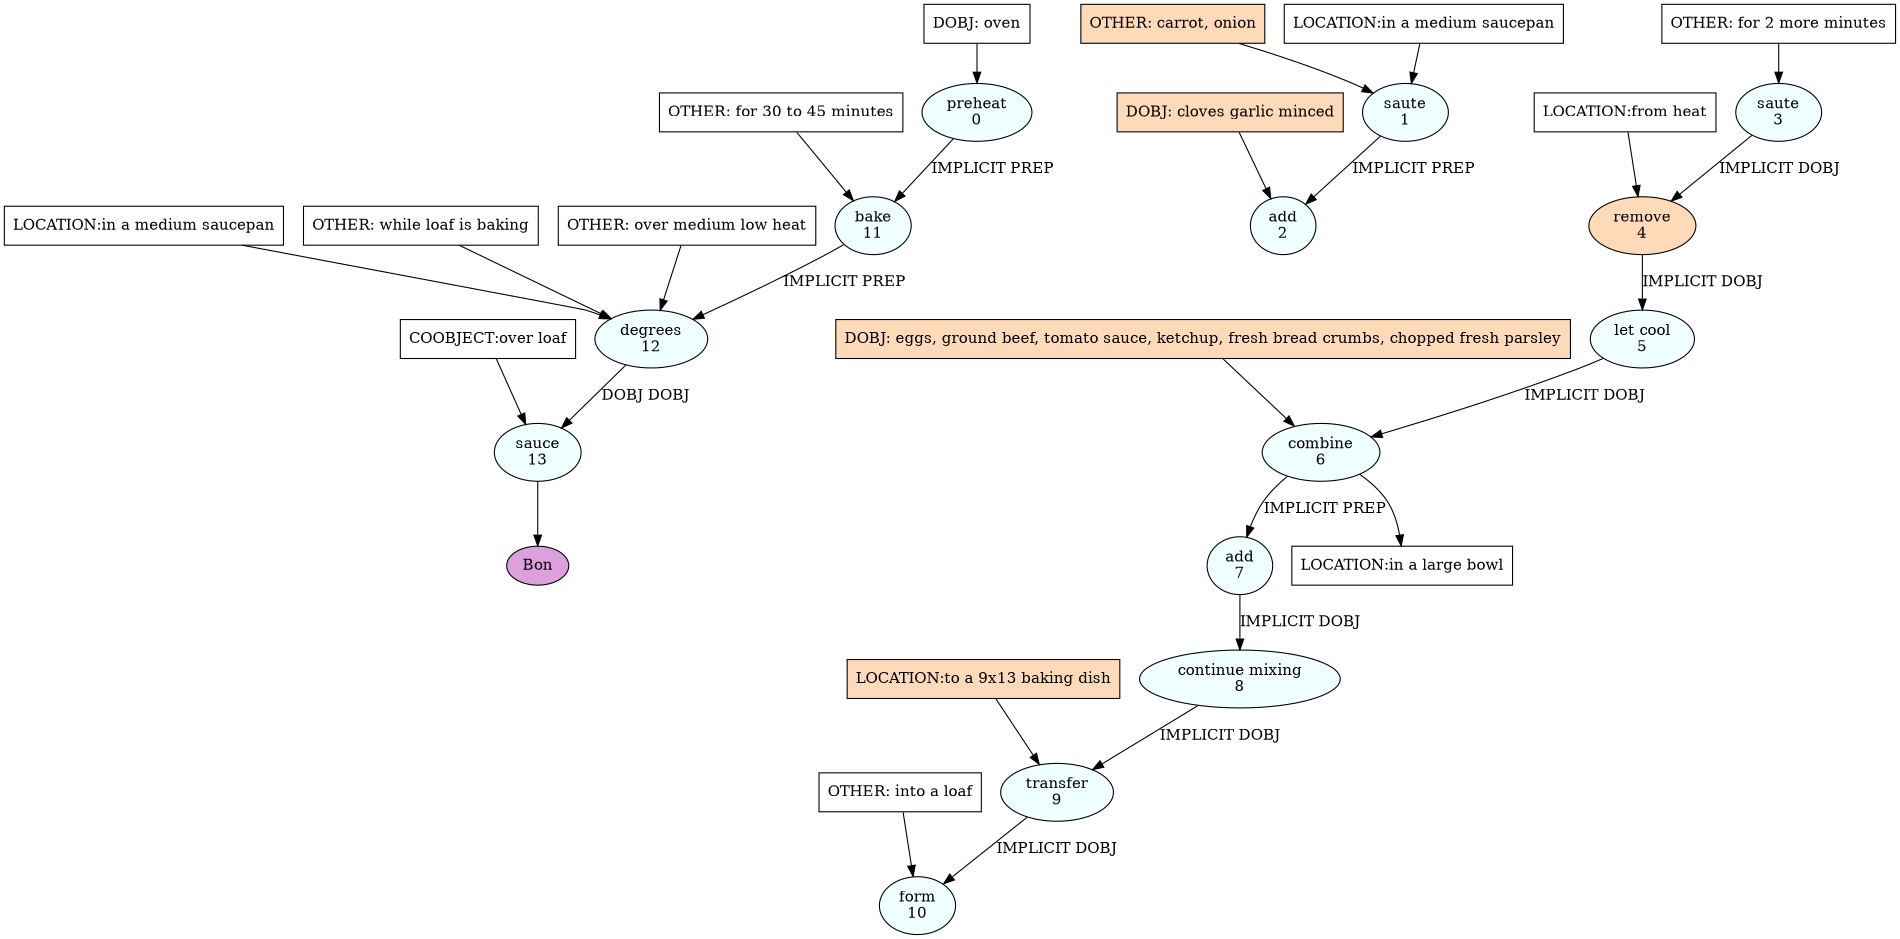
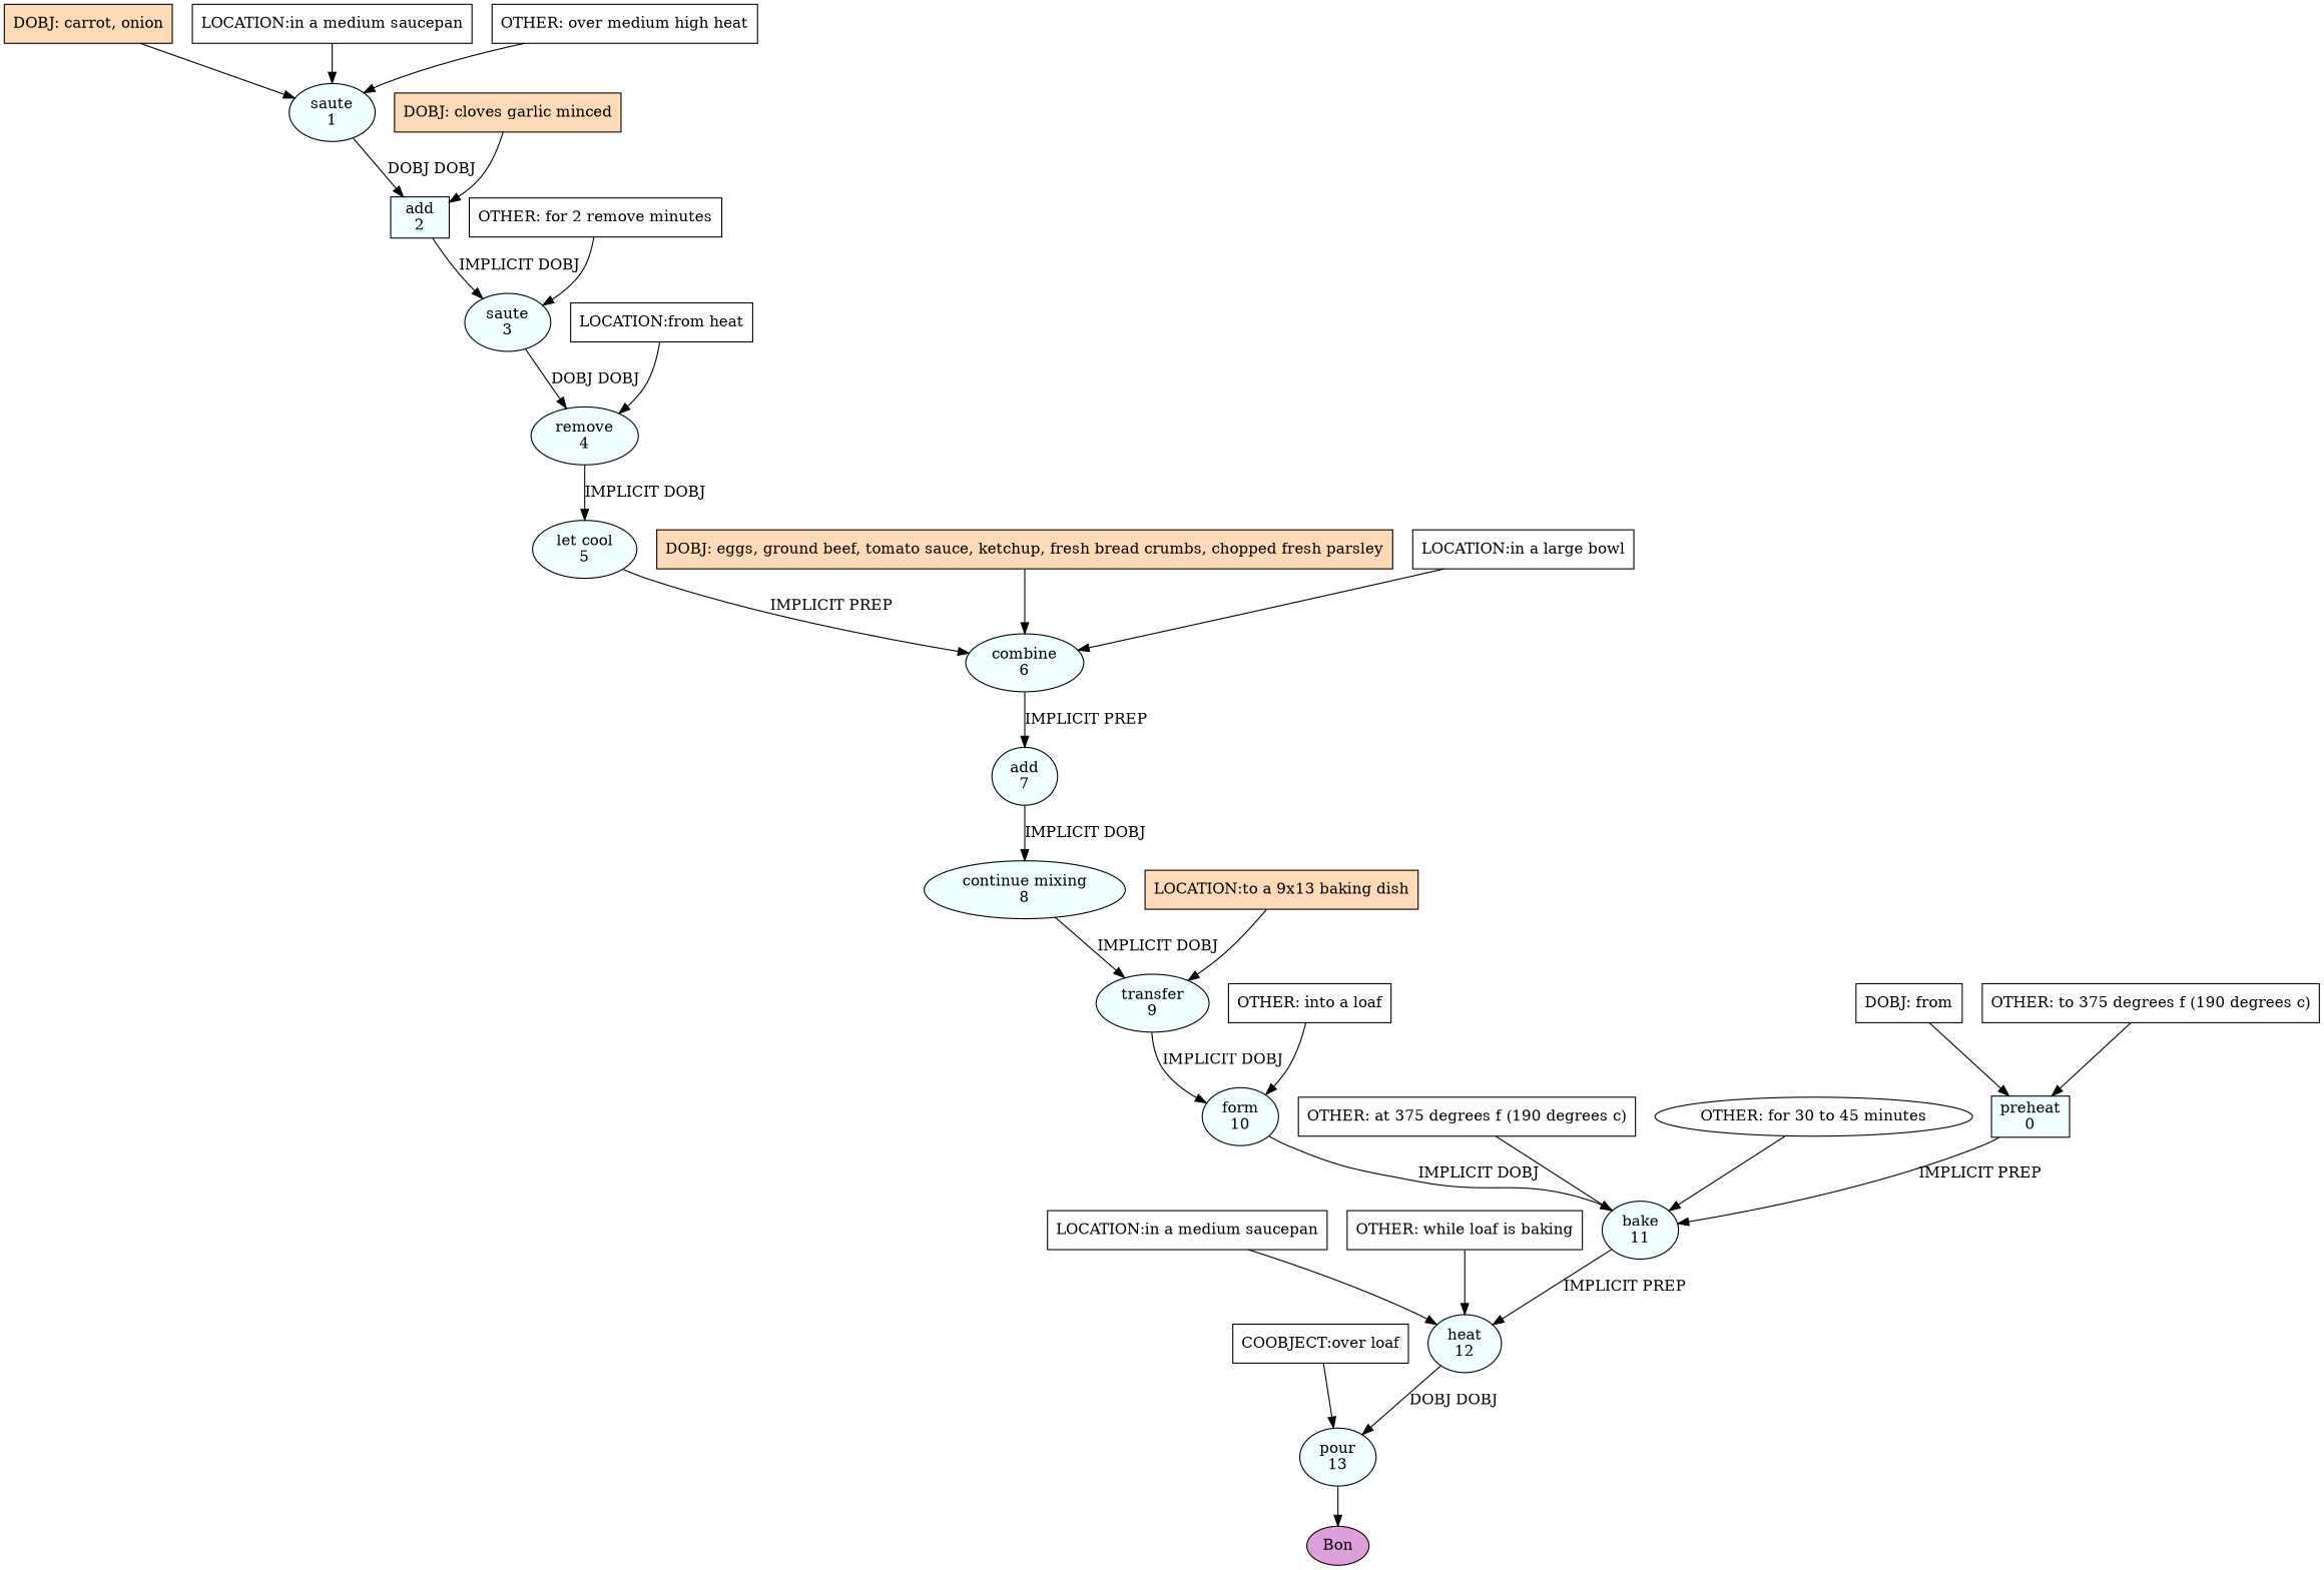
  digraph {
    node [fillcolor=azure shape=box style=filled]
-   n1 [label="preheat\n0" shape=oval]
+   n1 [label="preheat\n0"]
    n2 [label="bake\n11" shape=oval]
-   n3 [label="degrees\n12" shape=oval]
+   n3 [label="heat\n12" shape=oval]
    n4 [label="saute\n1" shape=oval]
-   n5 [label="add\n2" shape=oval]
+   n5 [label="add\n2"]
    n6 [label="saute\n3" shape=oval]
-   n7 [fillcolor=peachpuff label="remove\n4" shape=oval]
+   n7 [label="remove\n4" shape=oval]
    n8 [label="let cool\n5" shape=oval]
    n9 [label="combine\n6" shape=oval]
    n10 [label="add\n7" shape=oval]
    n11 [label="continue mixing\n8" shape=oval]
    n12 [label="transfer\n9" shape=oval]
    n13 [label="form\n10" shape=oval]
-   n14 [label="sauce\n13" shape=oval]
+   n14 [label="pour\n13" shape=oval]
    n15 [fillcolor=plum label=Bon shape=oval]
-   n16 [fillcolor=white label="DOBJ: oven"]
-   n18 [fillcolor=peachpuff label="OTHER: carrot, onion"]
+   n16 [fillcolor=white label="DOBJ: from"]
+   n17 [fillcolor=white label="OTHER: to 375 degrees f (190 degrees c)"]
+   n18 [fillcolor=peachpuff label="DOBJ: carrot, onion"]
    n19 [fillcolor=white label="LOCATION:in a medium saucepan"]
+   n20 [fillcolor=white label="OTHER: over medium high heat"]
    n21 [fillcolor=peachpuff label="DOBJ: cloves garlic minced"]
-   n22 [fillcolor=white label="OTHER: for 2 more minutes"]
+   n22 [fillcolor=white label="OTHER: for 2 remove minutes"]
    n23 [fillcolor=white label="LOCATION:from heat"]
    n24 [fillcolor=peachpuff label="DOBJ: eggs, ground beef, tomato sauce, ketchup, fresh bread crumbs, chopped fresh parsley"]
    n25 [fillcolor=white label="LOCATION:in a large bowl"]
    n26 [fillcolor=peachpuff label="LOCATION:to a 9x13 baking dish"]
    n27 [fillcolor=white label="OTHER: into a loaf"]
-   n29 [fillcolor=white label="OTHER: for 30 to 45 minutes"]
+   n28 [fillcolor=white label="OTHER: at 375 degrees f (190 degrees c)"]
+   n29 [fillcolor=white label="OTHER: for 30 to 45 minutes" shape=ellipse]
    n30 [fillcolor=white label="LOCATION:in a medium saucepan"]
    n31 [fillcolor=white label="OTHER: while loaf is baking"]
-   n32 [fillcolor=white label="OTHER: over medium low heat"]
    n33 [fillcolor=white label="COOBJECT:over loaf"]
    n1 -> n2 [label="IMPLICIT PREP"]
    n2 -> n3 [label="IMPLICIT PREP"]
    n3 -> n14 [label="DOBJ DOBJ"]
-   n4 -> n5 [label="IMPLICIT PREP"]
-   n6 -> n7 [label="IMPLICIT DOBJ"]
+   n4 -> n5 [label="DOBJ DOBJ"]
+   n5 -> n6 [label="IMPLICIT DOBJ"]
+   n6 -> n7 [label="DOBJ DOBJ"]
    n7 -> n8 [label="IMPLICIT DOBJ"]
-   n8 -> n9 [label="IMPLICIT DOBJ"]
+   n8 -> n9 [label="IMPLICIT PREP"]
    n9 -> n10 [label="IMPLICIT PREP"]
    n10 -> n11 [label="IMPLICIT DOBJ"]
    n11 -> n12 [label="IMPLICIT DOBJ"]
    n12 -> n13 [label="IMPLICIT DOBJ"]
+   n13 -> n2 [label="IMPLICIT DOBJ"]
    n14 -> n15
    n16 -> n1
+   n17 -> n1
    n18 -> n4
    n19 -> n4
+   n20 -> n4
    n21 -> n5
    n22 -> n6
    n23 -> n7
    n24 -> n9
-   n9 -> n25
+   n25 -> n9
    n26 -> n12
    n27 -> n13
+   n28 -> n2
    n29 -> n2
    n30 -> n3
    n31 -> n3
-   n32 -> n3
    n33 -> n14
  }
